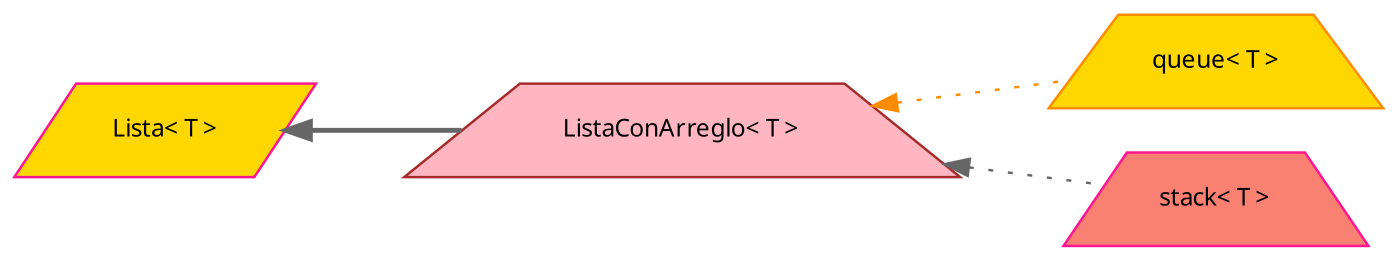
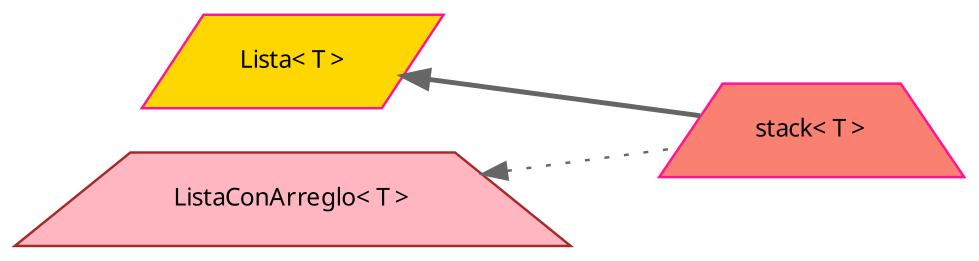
  digraph {
    fontname="Noto Sans"
    rankdir=LR
    node [color=deeppink fillcolor=gold fontname="Noto Sans" fontsize=10 shape=trapezium style=filled]
    edge [color=gray40 dir=back fontname="Noto Sans" fontsize=10 labelfontname=Helvetica labelfontsize=10 style=dotted]
    n1 [height=0.2 label="Lista\< T \>" shape=parallelogram width=0.4]
    n2 [color=brown fillcolor=lightpink height=0.2 label="ListaConArreglo\< T \>" width=0.4]
-   n3 [color=darkorange height=0.2 label="queue\< T \>" width=0.4]
    n4 [fillcolor=salmon height=0.2 label="stack\< T \>" width=0.4]
-   n1 -> n2 [style=bold]
-   n2 -> n3 [color=darkorange]
+   n1 -> n4 [style=bold]
    n2 -> n4
  }
